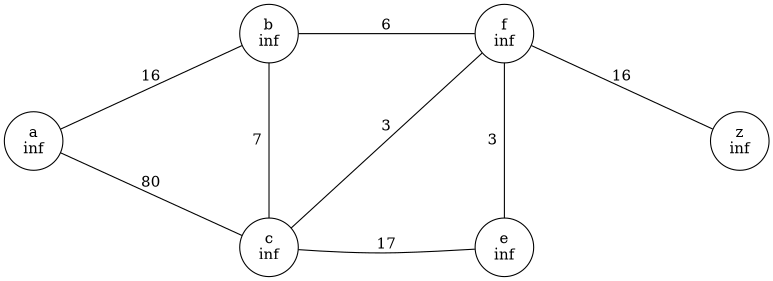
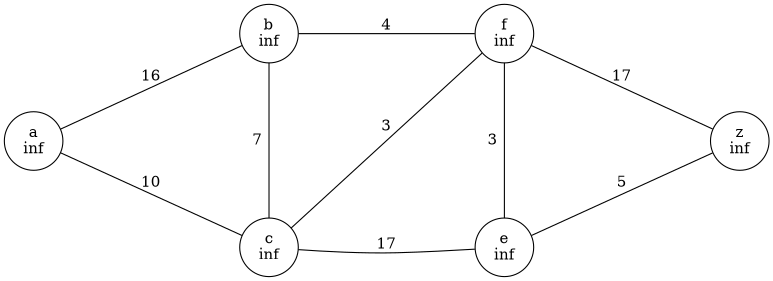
  digraph {
    nodesep=1
    rankdir=LR
    ranksep=2
    splines=true
    node [color=black]
    edge [dir=none]
    n1 [label="b\ninf"]
    n2 [label="c\ninf"]
    n3 [label="f\ninf"]
    n4 [label="e\ninf"]
    n5 [label="z\ninf"]
    n6 [label="a\ninf"]
    subgraph sub_1 {
      rank=same
      n1
      n2
    }
    subgraph sub_2 {
      rank=same
      n3
      n4
    }
    n1 -> n2 [label=7]
-   n1 -> n3 [label=6]
+   n1 -> n3 [label=4]
    n2 -> n3 [label=3]
    n2 -> n4 [label=17]
    n3 -> n4 [label=3]
-   n3 -> n5 [label=16]
+   n3 -> n5 [label=17]
+   n4 -> n5 [label=5]
    n6 -> n1 [label=16]
-   n6 -> n2 [label=80]
+   n6 -> n2 [label=10]
  }
